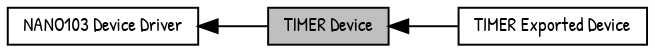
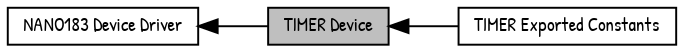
  digraph {
    fontname="Patrick Hand"
    rankdir=LR
    node [color=black fillcolor=white fontname="Patrick Hand" fontsize=10 shape=box style=filled]
    edge [dir=back fontname="Patrick Hand" fontsize=10 labelfontname=Helvetica labelfontsize=10 shape=plaintext style=solid]
-   n1 [height=0.2 label="NANO103 Device Driver" width=0.4]
+   n1 [height=0.2 label="NANO183 Device Driver" width=0.4]
    n2 [fillcolor=grey75 fontcolor=black height=0.2 label="TIMER Device" width=0.4]
-   n3 [height=0.2 label="TIMER Exported Device" width=0.4]
+   n3 [height=0.2 label="TIMER Exported Constants" width=0.4]
    n1 -> n2
    n2 -> n3
  }
